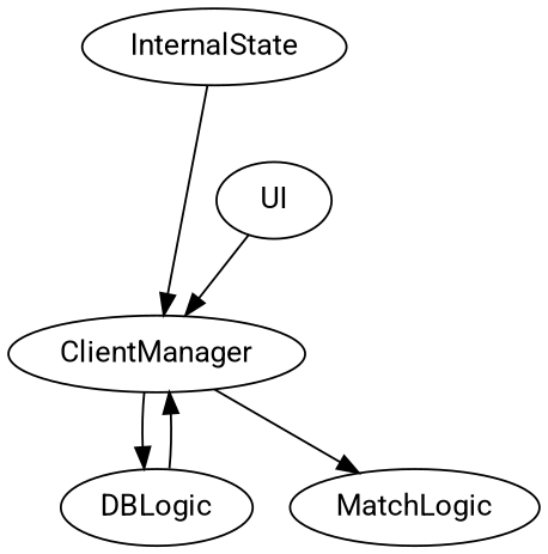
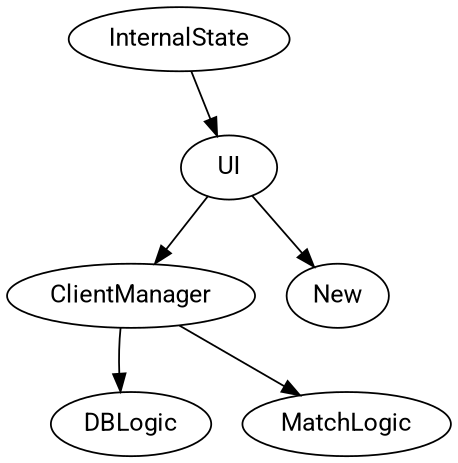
  digraph {
    fontname=Roboto
    node [fontname=Roboto]
    edge [fontname=Roboto]
    UI
    ClientManager
+   New
    DBLogic
    MatchLogic
    InternalState
    UI -> ClientManager
+   UI -> New
    ClientManager -> DBLogic
    ClientManager -> MatchLogic
-   DBLogic -> ClientManager
-   InternalState -> ClientManager
+   InternalState -> UI
  }
